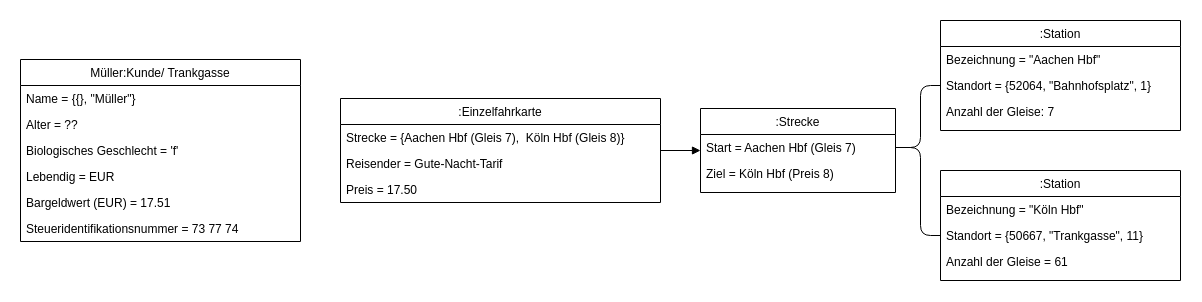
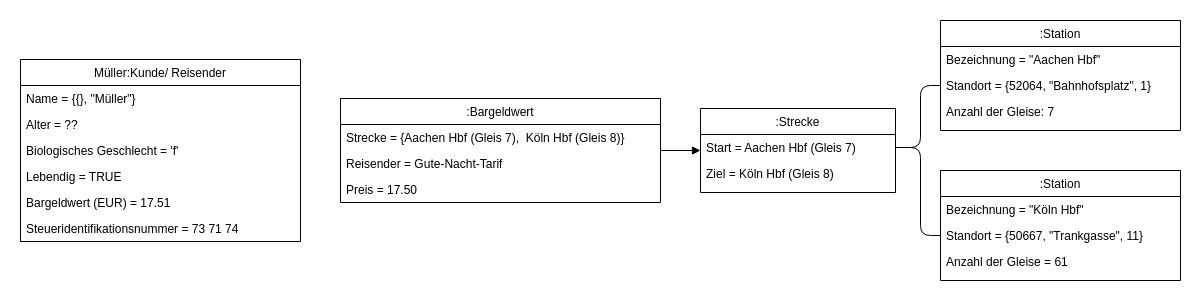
  <mxCell id="0" />
  <mxCell id="1" parent="0" />
- <mxCell id="2" value="Müller:Kunde/ Trankgasse" style="swimlane;fontStyle=0;childLayout=stackLayout;horizontal=1;startSize=26;horizontalStack=0;resizeParent=1;resizeParentMax=0;resizeLast=0;collapsible=1;marginBottom=0;verticalAlign=top;" parent="1" vertex="1"><mxGeometry x="20" y="59" width="280" height="182" as="geometry"><mxRectangle x="40" y="40" width="70" height="26" as="alternateBounds" /></mxGeometry></mxCell>
+ <mxCell id="2" value="Müller:Kunde/ Reisender" style="swimlane;fontStyle=0;childLayout=stackLayout;horizontal=1;startSize=26;horizontalStack=0;resizeParent=1;resizeParentMax=0;resizeLast=0;collapsible=1;marginBottom=0;verticalAlign=top;" parent="1" vertex="1"><mxGeometry x="20" y="59" width="280" height="182" as="geometry"><mxRectangle x="40" y="40" width="70" height="26" as="alternateBounds" /></mxGeometry></mxCell>
  <mxCell id="3" value="Name = {{}, &quot;Müller&quot;}" style="text;strokeColor=none;fillColor=none;align=left;verticalAlign=top;spacingLeft=4;spacingRight=4;overflow=hidden;rotatable=0;points=[[0,0.5],[1,0.5]];portConstraint=eastwest;" parent="2" vertex="1"><mxGeometry y="26" width="280" height="26" as="geometry" /></mxCell>
  <mxCell id="4" value="Alter = ??" style="text;strokeColor=none;fillColor=none;align=left;verticalAlign=top;spacingLeft=4;spacingRight=4;overflow=hidden;rotatable=0;points=[[0,0.5],[1,0.5]];portConstraint=eastwest;" parent="2" vertex="1"><mxGeometry y="52" width="280" height="26" as="geometry" /></mxCell>
  <mxCell id="5" value="Biologisches Geschlecht = 'f'" style="text;strokeColor=none;fillColor=none;align=left;verticalAlign=top;spacingLeft=4;spacingRight=4;overflow=hidden;rotatable=0;points=[[0,0.5],[1,0.5]];portConstraint=eastwest;" parent="2" vertex="1"><mxGeometry y="78" width="280" height="26" as="geometry" /></mxCell>
- <mxCell id="6" value="Lebendig = EUR" style="text;strokeColor=none;fillColor=none;align=left;verticalAlign=top;spacingLeft=4;spacingRight=4;overflow=hidden;rotatable=0;points=[[0,0.5],[1,0.5]];portConstraint=eastwest;" parent="2" vertex="1"><mxGeometry y="104" width="280" height="26" as="geometry" /></mxCell>
+ <mxCell id="6" value="Lebendig = TRUE" style="text;strokeColor=none;fillColor=none;align=left;verticalAlign=top;spacingLeft=4;spacingRight=4;overflow=hidden;rotatable=0;points=[[0,0.5],[1,0.5]];portConstraint=eastwest;" parent="2" vertex="1"><mxGeometry y="104" width="280" height="26" as="geometry" /></mxCell>
  <mxCell id="7" value="Bargeldwert (EUR) = 17.51" style="text;strokeColor=none;fillColor=none;align=left;verticalAlign=top;spacingLeft=4;spacingRight=4;overflow=hidden;rotatable=0;points=[[0,0.5],[1,0.5]];portConstraint=eastwest;" parent="2" vertex="1"><mxGeometry y="130" width="280" height="26" as="geometry" /></mxCell>
- <mxCell id="8" value="Steueridentifikationsnummer = 73 77 74" style="text;strokeColor=none;fillColor=none;align=left;verticalAlign=top;spacingLeft=4;spacingRight=4;overflow=hidden;rotatable=0;points=[[0,0.5],[1,0.5]];portConstraint=eastwest;" parent="2" vertex="1"><mxGeometry y="156" width="280" height="26" as="geometry" /></mxCell>
- <mxCell id="9" value=":Einzelfahrkarte" style="swimlane;fontStyle=0;childLayout=stackLayout;horizontal=1;startSize=26;horizontalStack=0;resizeParent=1;resizeParentMax=0;resizeLast=0;collapsible=1;marginBottom=0;verticalAlign=top;" parent="1" vertex="1"><mxGeometry x="340" y="98" width="320" height="104" as="geometry"><mxRectangle x="40" y="40" width="70" height="26" as="alternateBounds" /></mxGeometry></mxCell>
+ <mxCell id="8" value="Steueridentifikationsnummer = 73 71 74" style="text;strokeColor=none;fillColor=none;align=left;verticalAlign=top;spacingLeft=4;spacingRight=4;overflow=hidden;rotatable=0;points=[[0,0.5],[1,0.5]];portConstraint=eastwest;" parent="2" vertex="1"><mxGeometry y="156" width="280" height="26" as="geometry" /></mxCell>
+ <mxCell id="9" value=":Bargeldwert" style="swimlane;fontStyle=0;childLayout=stackLayout;horizontal=1;startSize=26;horizontalStack=0;resizeParent=1;resizeParentMax=0;resizeLast=0;collapsible=1;marginBottom=0;verticalAlign=top;" parent="1" vertex="1"><mxGeometry x="340" y="98" width="320" height="104" as="geometry"><mxRectangle x="40" y="40" width="70" height="26" as="alternateBounds" /></mxGeometry></mxCell>
  <mxCell id="10" value="Strecke = {Aachen Hbf (Gleis 7),  Köln Hbf (Gleis 8)}" style="text;strokeColor=none;fillColor=none;align=left;verticalAlign=top;spacingLeft=4;spacingRight=4;overflow=hidden;rotatable=0;points=[[0,0.5],[1,0.5]];portConstraint=eastwest;" parent="9" vertex="1"><mxGeometry y="26" width="320" height="26" as="geometry" /></mxCell>
  <mxCell id="11" value="Reisender = Gute-Nacht-Tarif" style="text;strokeColor=none;fillColor=none;align=left;verticalAlign=top;spacingLeft=4;spacingRight=4;overflow=hidden;rotatable=0;points=[[0,0.5],[1,0.5]];portConstraint=eastwest;" parent="9" vertex="1"><mxGeometry y="52" width="320" height="26" as="geometry" /></mxCell>
  <mxCell id="12" value="Preis = 17.50" style="text;strokeColor=none;fillColor=none;align=left;verticalAlign=top;spacingLeft=4;spacingRight=4;overflow=hidden;rotatable=0;points=[[0,0.5],[1,0.5]];portConstraint=eastwest;" parent="9" vertex="1"><mxGeometry y="78" width="320" height="26" as="geometry" /></mxCell>
  <mxCell id="13" value=":Strecke" style="swimlane;fontStyle=0;childLayout=stackLayout;horizontal=1;startSize=26;horizontalStack=0;resizeParent=1;resizeParentMax=0;resizeLast=0;collapsible=1;marginBottom=0;verticalAlign=top;" parent="1" vertex="1"><mxGeometry x="700" y="108" width="195" height="84" as="geometry"><mxRectangle x="40" y="40" width="70" height="26" as="alternateBounds" /></mxGeometry></mxCell>
  <mxCell id="14" value="Start = Aachen Hbf (Gleis 7)" style="text;strokeColor=none;fillColor=none;align=left;verticalAlign=top;spacingLeft=4;spacingRight=4;overflow=hidden;rotatable=0;points=[[0,0.5],[1,0.5]];portConstraint=eastwest;" parent="13" vertex="1"><mxGeometry y="26" width="195" height="26" as="geometry" /></mxCell>
- <mxCell id="15" value="Ziel = Köln Hbf (Preis 8)" style="text;strokeColor=none;fillColor=none;align=left;verticalAlign=top;spacingLeft=4;spacingRight=4;overflow=hidden;rotatable=0;points=[[0,0.5],[1,0.5]];portConstraint=eastwest;" parent="13" vertex="1"><mxGeometry y="52" width="195" height="32" as="geometry" /></mxCell>
+ <mxCell id="15" value="Ziel = Köln Hbf (Gleis 8)" style="text;strokeColor=none;fillColor=none;align=left;verticalAlign=top;spacingLeft=4;spacingRight=4;overflow=hidden;rotatable=0;points=[[0,0.5],[1,0.5]];portConstraint=eastwest;" parent="13" vertex="1"><mxGeometry y="52" width="195" height="32" as="geometry" /></mxCell>
  <mxCell id="16" value=":Station" style="swimlane;fontStyle=0;childLayout=stackLayout;horizontal=1;startSize=26;horizontalStack=0;resizeParent=1;resizeParentMax=0;resizeLast=0;collapsible=1;marginBottom=0;verticalAlign=top;" parent="1" vertex="1"><mxGeometry x="940" y="20" width="240" height="110" as="geometry"><mxRectangle x="40" y="40" width="70" height="26" as="alternateBounds" /></mxGeometry></mxCell>
  <mxCell id="17" value="Bezeichnung = &quot;Aachen Hbf&quot;" style="text;strokeColor=none;fillColor=none;align=left;verticalAlign=top;spacingLeft=4;spacingRight=4;overflow=hidden;rotatable=0;points=[[0,0.5],[1,0.5]];portConstraint=eastwest;" parent="16" vertex="1"><mxGeometry y="26" width="240" height="26" as="geometry" /></mxCell>
  <mxCell id="18" value="Standort = {52064, &quot;Bahnhofsplatz&quot;, 1}" style="text;strokeColor=none;fillColor=none;align=left;verticalAlign=top;spacingLeft=4;spacingRight=4;overflow=hidden;rotatable=0;points=[[0,0.5],[1,0.5]];portConstraint=eastwest;" parent="16" vertex="1"><mxGeometry y="52" width="240" height="26" as="geometry" /></mxCell>
  <mxCell id="19" value="Anzahl der Gleise: 7" style="text;strokeColor=none;fillColor=none;align=left;verticalAlign=top;spacingLeft=4;spacingRight=4;overflow=hidden;rotatable=0;points=[[0,0.5],[1,0.5]];portConstraint=eastwest;" parent="16" vertex="1"><mxGeometry y="78" width="240" height="32" as="geometry" /></mxCell>
  <mxCell id="20" value="" style="endArrow=block;html=1;" parent="1" source="9" target="13" edge="1"><mxGeometry width="50" height="50" relative="1" as="geometry"><mxPoint x="300" y="160" as="sourcePoint" /><mxPoint x="420" y="160" as="targetPoint" /></mxGeometry></mxCell>
  <mxCell id="21" value="" style="endArrow=none;html=1;exitX=0;exitY=0.5;exitDx=0;exitDy=0;entryX=1;entryY=0.5;entryDx=0;entryDy=0;" parent="1" source="18" target="14" edge="1"><mxGeometry width="50" height="50" relative="1" as="geometry"><mxPoint x="575" y="212" as="sourcePoint" /><mxPoint x="575" y="350" as="targetPoint" /><Array as="points"><mxPoint x="920" y="85" /><mxPoint x="920" y="147" /></Array></mxGeometry></mxCell>
  <mxCell id="22" value=":Station" style="swimlane;fontStyle=0;childLayout=stackLayout;horizontal=1;startSize=26;horizontalStack=0;resizeParent=1;resizeParentMax=0;resizeLast=0;collapsible=1;marginBottom=0;verticalAlign=top;" parent="1" vertex="1"><mxGeometry x="940" y="170" width="240" height="110" as="geometry"><mxRectangle x="40" y="40" width="70" height="26" as="alternateBounds" /></mxGeometry></mxCell>
  <mxCell id="23" value="Bezeichnung = &quot;Köln Hbf&quot;" style="text;strokeColor=none;fillColor=none;align=left;verticalAlign=top;spacingLeft=4;spacingRight=4;overflow=hidden;rotatable=0;points=[[0,0.5],[1,0.5]];portConstraint=eastwest;" parent="22" vertex="1"><mxGeometry y="26" width="240" height="26" as="geometry" /></mxCell>
  <mxCell id="24" value="Standort = {50667, &quot;Trankgasse&quot;, 11}" style="text;strokeColor=none;fillColor=none;align=left;verticalAlign=top;spacingLeft=4;spacingRight=4;overflow=hidden;rotatable=0;points=[[0,0.5],[1,0.5]];portConstraint=eastwest;" parent="22" vertex="1"><mxGeometry y="52" width="240" height="26" as="geometry" /></mxCell>
  <mxCell id="25" value="Anzahl der Gleise = 61" style="text;strokeColor=none;fillColor=none;align=left;verticalAlign=top;spacingLeft=4;spacingRight=4;overflow=hidden;rotatable=0;points=[[0,0.5],[1,0.5]];portConstraint=eastwest;" parent="22" vertex="1"><mxGeometry y="78" width="240" height="32" as="geometry" /></mxCell>
  <mxCell id="26" value="" style="endArrow=none;html=1;exitX=0;exitY=0.5;exitDx=0;exitDy=0;entryX=1;entryY=0.5;entryDx=0;entryDy=0;" parent="1" source="24" target="14" edge="1"><mxGeometry width="50" height="50" relative="1" as="geometry"><mxPoint x="1190" y="114.152" as="sourcePoint" /><mxPoint x="1065" y="139.909" as="targetPoint" /><Array as="points"><mxPoint x="920" y="235" /><mxPoint x="920" y="147" /></Array></mxGeometry></mxCell>
